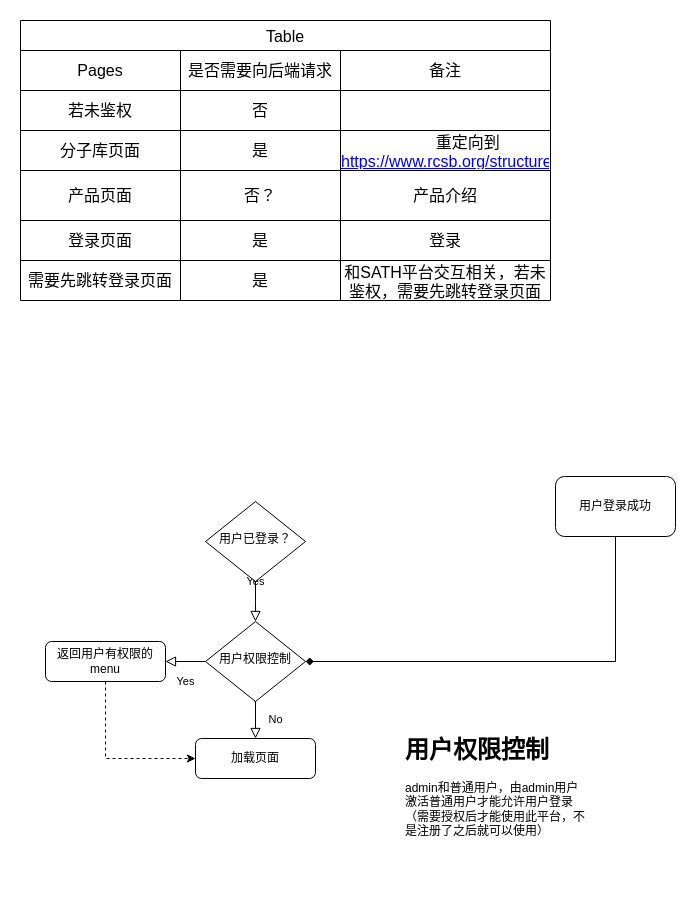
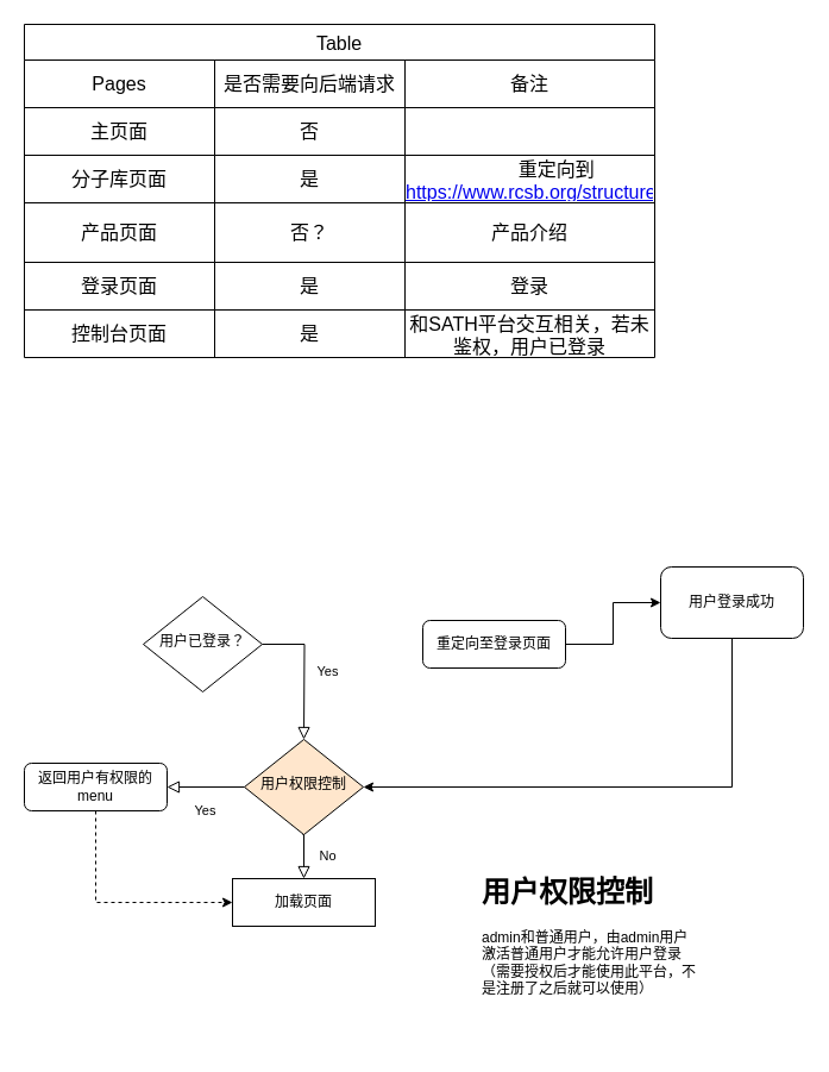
  <mxCell id="0" />
  <mxCell id="1" parent="0" />
  <mxCell id="2" value="Table" style="shape=table;startSize=30;container=1;collapsible=0;childLayout=tableLayout;strokeColor=default;fontSize=16;" parent="1" vertex="1"><mxGeometry x="20" y="20" width="530" height="280.0" as="geometry" /></mxCell>
  <mxCell id="3" value="" style="shape=tableRow;horizontal=0;startSize=0;swimlaneHead=0;swimlaneBody=0;strokeColor=inherit;top=0;left=0;bottom=0;right=0;collapsible=0;dropTarget=0;fillColor=none;points=[[0,0.5],[1,0.5]];portConstraint=eastwest;fontSize=16;" parent="2" vertex="1"><mxGeometry y="30" width="530" height="40" as="geometry" /></mxCell>
  <mxCell id="4" value="Pages" style="shape=partialRectangle;html=1;whiteSpace=wrap;connectable=0;strokeColor=inherit;overflow=hidden;fillColor=none;top=0;left=0;bottom=0;right=0;pointerEvents=1;fontSize=16;" parent="3" vertex="1"><mxGeometry width="160" height="40" as="geometry"><mxRectangle width="160" height="40" as="alternateBounds" /></mxGeometry></mxCell>
  <mxCell id="5" value="是否需要向后端请求" style="shape=partialRectangle;html=1;whiteSpace=wrap;connectable=0;strokeColor=inherit;overflow=hidden;fillColor=none;top=0;left=0;bottom=0;right=0;pointerEvents=1;fontSize=16;" parent="3" vertex="1"><mxGeometry x="160" width="160" height="40" as="geometry"><mxRectangle width="160" height="40" as="alternateBounds" /></mxGeometry></mxCell>
  <mxCell id="6" value="备注" style="shape=partialRectangle;html=1;whiteSpace=wrap;connectable=0;strokeColor=inherit;overflow=hidden;fillColor=none;top=0;left=0;bottom=0;right=0;pointerEvents=1;fontSize=16;" parent="3" vertex="1"><mxGeometry x="320" width="210" height="40" as="geometry"><mxRectangle width="210" height="40" as="alternateBounds" /></mxGeometry></mxCell>
  <mxCell id="7" value="" style="shape=tableRow;horizontal=0;startSize=0;swimlaneHead=0;swimlaneBody=0;strokeColor=inherit;top=0;left=0;bottom=0;right=0;collapsible=0;dropTarget=0;fillColor=none;points=[[0,0.5],[1,0.5]];portConstraint=eastwest;fontSize=16;" parent="2" vertex="1"><mxGeometry y="70" width="530" height="40" as="geometry" /></mxCell>
- <mxCell id="8" value="若未鉴权" style="shape=partialRectangle;html=1;whiteSpace=wrap;connectable=0;strokeColor=inherit;overflow=hidden;fillColor=none;top=0;left=0;bottom=0;right=0;pointerEvents=1;fontSize=16;" parent="7" vertex="1"><mxGeometry width="160" height="40" as="geometry"><mxRectangle width="160" height="40" as="alternateBounds" /></mxGeometry></mxCell>
+ <mxCell id="8" value="主页面" style="shape=partialRectangle;html=1;whiteSpace=wrap;connectable=0;strokeColor=inherit;overflow=hidden;fillColor=none;top=0;left=0;bottom=0;right=0;pointerEvents=1;fontSize=16;" parent="7" vertex="1"><mxGeometry width="160" height="40" as="geometry"><mxRectangle width="160" height="40" as="alternateBounds" /></mxGeometry></mxCell>
  <mxCell id="9" value="否" style="shape=partialRectangle;html=1;whiteSpace=wrap;connectable=0;strokeColor=inherit;overflow=hidden;fillColor=none;top=0;left=0;bottom=0;right=0;pointerEvents=1;fontSize=16;" parent="7" vertex="1"><mxGeometry x="160" width="160" height="40" as="geometry"><mxRectangle width="160" height="40" as="alternateBounds" /></mxGeometry></mxCell>
  <mxCell id="10" style="shape=partialRectangle;html=1;whiteSpace=wrap;connectable=0;strokeColor=inherit;overflow=hidden;fillColor=none;top=0;left=0;bottom=0;right=0;pointerEvents=1;fontSize=16;" parent="7" vertex="1"><mxGeometry x="320" width="210" height="40" as="geometry"><mxRectangle width="210" height="40" as="alternateBounds" /></mxGeometry></mxCell>
  <mxCell id="11" value="" style="shape=tableRow;horizontal=0;startSize=0;swimlaneHead=0;swimlaneBody=0;strokeColor=inherit;top=0;left=0;bottom=0;right=0;collapsible=0;dropTarget=0;fillColor=none;points=[[0,0.5],[1,0.5]];portConstraint=eastwest;fontSize=16;" parent="2" vertex="1"><mxGeometry y="110" width="530" height="40" as="geometry" /></mxCell>
  <mxCell id="12" value="分子库页面" style="shape=partialRectangle;html=1;whiteSpace=wrap;connectable=0;strokeColor=inherit;overflow=hidden;fillColor=none;top=0;left=0;bottom=0;right=0;pointerEvents=1;fontSize=16;" parent="11" vertex="1"><mxGeometry width="160" height="40" as="geometry"><mxRectangle width="160" height="40" as="alternateBounds" /></mxGeometry></mxCell>
  <mxCell id="13" value="是" style="shape=partialRectangle;html=1;whiteSpace=wrap;connectable=0;strokeColor=inherit;overflow=hidden;fillColor=none;top=0;left=0;bottom=0;right=0;pointerEvents=1;fontSize=16;" parent="11" vertex="1"><mxGeometry x="160" width="160" height="40" as="geometry"><mxRectangle width="160" height="40" as="alternateBounds" /></mxGeometry></mxCell>
  <mxCell id="14" value="重定向到&lt;a href=&quot;https://www.rcsb.org/structure/7T8X&quot;&gt;https://www.rcsb.org/structure/5T8X&lt;/a&gt;" style="shape=partialRectangle;html=1;whiteSpace=wrap;connectable=0;strokeColor=inherit;overflow=hidden;fillColor=none;top=0;left=0;bottom=0;right=0;pointerEvents=1;fontSize=16;" parent="11" vertex="1"><mxGeometry x="320" width="210" height="40" as="geometry"><mxRectangle width="210" height="40" as="alternateBounds" /></mxGeometry></mxCell>
  <mxCell id="15" style="shape=tableRow;horizontal=0;startSize=0;swimlaneHead=0;swimlaneBody=0;strokeColor=inherit;top=0;left=0;bottom=0;right=0;collapsible=0;dropTarget=0;fillColor=none;points=[[0,0.5],[1,0.5]];portConstraint=eastwest;fontSize=16;" parent="2" vertex="1"><mxGeometry y="150" width="530" height="50" as="geometry" /></mxCell>
  <mxCell id="16" value="产品页面" style="shape=partialRectangle;html=1;whiteSpace=wrap;connectable=0;strokeColor=inherit;overflow=hidden;fillColor=none;top=0;left=0;bottom=0;right=0;pointerEvents=1;fontSize=16;" parent="15" vertex="1"><mxGeometry width="160" height="50" as="geometry"><mxRectangle width="160" height="50" as="alternateBounds" /></mxGeometry></mxCell>
  <mxCell id="17" value="否？" style="shape=partialRectangle;html=1;whiteSpace=wrap;connectable=0;strokeColor=inherit;overflow=hidden;fillColor=none;top=0;left=0;bottom=0;right=0;pointerEvents=1;fontSize=16;" parent="15" vertex="1"><mxGeometry x="160" width="160" height="50" as="geometry"><mxRectangle width="160" height="50" as="alternateBounds" /></mxGeometry></mxCell>
  <mxCell id="18" value="产品介绍" style="shape=partialRectangle;html=1;whiteSpace=wrap;connectable=0;strokeColor=inherit;overflow=hidden;fillColor=none;top=0;left=0;bottom=0;right=0;pointerEvents=1;fontSize=16;" parent="15" vertex="1"><mxGeometry x="320" width="210" height="50" as="geometry"><mxRectangle width="210" height="50" as="alternateBounds" /></mxGeometry></mxCell>
  <mxCell id="19" style="shape=tableRow;horizontal=0;startSize=0;swimlaneHead=0;swimlaneBody=0;strokeColor=inherit;top=0;left=0;bottom=0;right=0;collapsible=0;dropTarget=0;fillColor=none;points=[[0,0.5],[1,0.5]];portConstraint=eastwest;fontSize=16;" parent="2" vertex="1"><mxGeometry y="200" width="530" height="40" as="geometry" /></mxCell>
  <mxCell id="20" value="登录页面" style="shape=partialRectangle;html=1;whiteSpace=wrap;connectable=0;strokeColor=inherit;overflow=hidden;fillColor=none;top=0;left=0;bottom=0;right=0;pointerEvents=1;fontSize=16;" parent="19" vertex="1"><mxGeometry width="160" height="40" as="geometry"><mxRectangle width="160" height="40" as="alternateBounds" /></mxGeometry></mxCell>
  <mxCell id="21" value="是" style="shape=partialRectangle;html=1;whiteSpace=wrap;connectable=0;strokeColor=inherit;overflow=hidden;fillColor=none;top=0;left=0;bottom=0;right=0;pointerEvents=1;fontSize=16;" parent="19" vertex="1"><mxGeometry x="160" width="160" height="40" as="geometry"><mxRectangle width="160" height="40" as="alternateBounds" /></mxGeometry></mxCell>
  <mxCell id="22" value="登录" style="shape=partialRectangle;html=1;whiteSpace=wrap;connectable=0;strokeColor=inherit;overflow=hidden;fillColor=none;top=0;left=0;bottom=0;right=0;pointerEvents=1;fontSize=16;" parent="19" vertex="1"><mxGeometry x="320" width="210" height="40" as="geometry"><mxRectangle width="210" height="40" as="alternateBounds" /></mxGeometry></mxCell>
  <mxCell id="23" style="shape=tableRow;horizontal=0;startSize=0;swimlaneHead=0;swimlaneBody=0;strokeColor=inherit;top=0;left=0;bottom=0;right=0;collapsible=0;dropTarget=0;fillColor=none;points=[[0,0.5],[1,0.5]];portConstraint=eastwest;fontSize=16;" parent="2" vertex="1"><mxGeometry y="240" width="530" height="40" as="geometry" /></mxCell>
- <mxCell id="24" value="需要先跳转登录页面" style="shape=partialRectangle;html=1;whiteSpace=wrap;connectable=0;strokeColor=inherit;overflow=hidden;fillColor=none;top=0;left=0;bottom=0;right=0;pointerEvents=1;fontSize=16;" parent="23" vertex="1"><mxGeometry width="160" height="40" as="geometry"><mxRectangle width="160" height="40" as="alternateBounds" /></mxGeometry></mxCell>
+ <mxCell id="24" value="控制台页面" style="shape=partialRectangle;html=1;whiteSpace=wrap;connectable=0;strokeColor=inherit;overflow=hidden;fillColor=none;top=0;left=0;bottom=0;right=0;pointerEvents=1;fontSize=16;" parent="23" vertex="1"><mxGeometry width="160" height="40" as="geometry"><mxRectangle width="160" height="40" as="alternateBounds" /></mxGeometry></mxCell>
  <mxCell id="25" value="是" style="shape=partialRectangle;html=1;whiteSpace=wrap;connectable=0;strokeColor=inherit;overflow=hidden;fillColor=none;top=0;left=0;bottom=0;right=0;pointerEvents=1;fontSize=16;" parent="23" vertex="1"><mxGeometry x="160" width="160" height="40" as="geometry"><mxRectangle width="160" height="40" as="alternateBounds" /></mxGeometry></mxCell>
- <mxCell id="26" value="和SATH平台交互相关，若未鉴权，需要先跳转登录页面" style="shape=partialRectangle;html=1;whiteSpace=wrap;connectable=0;strokeColor=inherit;overflow=hidden;fillColor=none;top=0;left=0;bottom=0;right=0;pointerEvents=1;fontSize=16;" parent="23" vertex="1"><mxGeometry x="320" width="210" height="40" as="geometry"><mxRectangle width="210" height="40" as="alternateBounds" /></mxGeometry></mxCell>
+ <mxCell id="26" value="和SATH平台交互相关，若未鉴权，用户已登录" style="shape=partialRectangle;html=1;whiteSpace=wrap;connectable=0;strokeColor=inherit;overflow=hidden;fillColor=none;top=0;left=0;bottom=0;right=0;pointerEvents=1;fontSize=16;" parent="23" vertex="1"><mxGeometry x="320" width="210" height="40" as="geometry"><mxRectangle width="210" height="40" as="alternateBounds" /></mxGeometry></mxCell>
  <mxCell id="27" value="Yes" style="rounded=0;html=1;jettySize=auto;orthogonalLoop=1;fontSize=11;endArrow=block;endFill=0;endSize=8;strokeWidth=1;shadow=0;labelBackgroundColor=none;edgeStyle=orthogonalEdgeStyle;" parent="1" source="28" edge="1"><mxGeometry y="20" relative="1" as="geometry"><mxPoint as="offset" /><mxPoint x="255" y="621" as="targetPoint" /></mxGeometry></mxCell>
- <mxCell id="28" value="用户已登录？" style="rhombus;whiteSpace=wrap;html=1;shadow=0;fontFamily=Helvetica;fontSize=12;align=center;strokeWidth=1;spacing=6;spacingTop=-4;" parent="1" vertex="1"><mxGeometry x="205" y="501" width="100" height="80" as="geometry" /></mxCell>
- <mxCell id="31" value="加载页面" style="rounded=1;whiteSpace=wrap;html=1;fontSize=12;glass=0;strokeWidth=1;shadow=0;" parent="1" vertex="1"><mxGeometry x="195" y="738" width="120" height="40" as="geometry" /></mxCell>
- <mxCell id="32" style="edgeStyle=orthogonalEdgeStyle;rounded=0;orthogonalLoop=1;jettySize=auto;html=1;entryX=1;entryY=0.5;entryDx=0;entryDy=0;endArrow=diamond;" parent="1" source="33" target="34" edge="1"><mxGeometry relative="1" as="geometry"><Array as="points"><mxPoint x="615" y="661" /></Array></mxGeometry></mxCell>
+ <mxCell id="28" value="用户已登录？" style="rhombus;whiteSpace=wrap;html=1;shadow=0;fontFamily=Helvetica;fontSize=12;align=center;strokeWidth=1;spacing=6;spacingTop=-4;" parent="1" vertex="1"><mxGeometry x="120" y="501" width="100" height="80" as="geometry" /></mxCell>
+ <mxCell id="29" value="" style="edgeStyle=orthogonalEdgeStyle;rounded=0;orthogonalLoop=1;jettySize=auto;html=1;" parent="1" source="30" target="33" edge="1"><mxGeometry relative="1" as="geometry" /></mxCell>
+ <mxCell id="30" value="重定向至登录页面" style="rounded=1;whiteSpace=wrap;html=1;fontSize=12;glass=0;strokeWidth=1;shadow=0;" parent="1" vertex="1"><mxGeometry x="355" y="521" width="120" height="40" as="geometry" /></mxCell>
+ <mxCell id="31" value="加载页面" style="whiteSpace=wrap;html=1;fontSize=12;glass=0;strokeWidth=1;shadow=0;rounded=0;" parent="1" vertex="1"><mxGeometry x="195" y="738" width="120" height="40" as="geometry" /></mxCell>
+ <mxCell id="32" style="edgeStyle=orthogonalEdgeStyle;rounded=0;orthogonalLoop=1;jettySize=auto;html=1;entryX=1;entryY=0.5;entryDx=0;entryDy=0;" parent="1" source="33" target="34" edge="1"><mxGeometry relative="1" as="geometry"><Array as="points"><mxPoint x="615" y="661" /></Array></mxGeometry></mxCell>
  <mxCell id="33" value="用户登录成功" style="whiteSpace=wrap;html=1;rounded=1;glass=0;strokeWidth=1;shadow=0;" parent="1" vertex="1"><mxGeometry x="555" y="476" width="120" height="60" as="geometry" /></mxCell>
- <mxCell id="34" value="用户权限控制" style="rhombus;whiteSpace=wrap;html=1;shadow=0;fontFamily=Helvetica;fontSize=12;align=center;strokeWidth=1;spacing=6;spacingTop=-4;" parent="1" vertex="1"><mxGeometry x="205" y="621" width="100" height="80" as="geometry" /></mxCell>
+ <mxCell id="34" value="用户权限控制" style="rhombus;whiteSpace=wrap;html=1;shadow=0;fontFamily=Helvetica;fontSize=12;align=center;strokeWidth=1;spacing=6;spacingTop=-4;fillColor=#ffe6cc;" parent="1" vertex="1"><mxGeometry x="205" y="621" width="100" height="80" as="geometry" /></mxCell>
  <mxCell id="35" value="No" style="rounded=0;html=1;jettySize=auto;orthogonalLoop=1;fontSize=11;endArrow=block;endFill=0;endSize=8;strokeWidth=1;shadow=0;labelBackgroundColor=none;edgeStyle=orthogonalEdgeStyle;exitX=0.5;exitY=1;exitDx=0;exitDy=0;entryX=0.5;entryY=0;entryDx=0;entryDy=0;" parent="1" target="31" edge="1"><mxGeometry y="20" relative="1" as="geometry"><mxPoint as="offset" /><mxPoint x="254" y="701" as="sourcePoint" /><mxPoint x="264" y="738" as="targetPoint" /></mxGeometry></mxCell>
  <mxCell id="36" value="Yes" style="rounded=0;html=1;jettySize=auto;orthogonalLoop=1;fontSize=11;endArrow=block;endFill=0;endSize=8;strokeWidth=1;shadow=0;labelBackgroundColor=none;edgeStyle=orthogonalEdgeStyle;exitX=0;exitY=0.5;exitDx=0;exitDy=0;entryX=1;entryY=0.5;entryDx=0;entryDy=0;" parent="1" source="34" target="38" edge="1"><mxGeometry y="20" relative="1" as="geometry"><mxPoint as="offset" /><mxPoint x="265" y="635" as="sourcePoint" /><mxPoint x="265" y="675" as="targetPoint" /></mxGeometry></mxCell>
  <mxCell id="37" style="edgeStyle=orthogonalEdgeStyle;rounded=0;orthogonalLoop=1;jettySize=auto;html=1;exitX=0.5;exitY=1;exitDx=0;exitDy=0;entryX=0;entryY=0.5;entryDx=0;entryDy=0;dashed=1;" parent="1" source="38" target="31" edge="1"><mxGeometry relative="1" as="geometry" /></mxCell>
- <mxCell id="38" value="返回用户有权限的menu" style="rounded=1;whiteSpace=wrap;html=1;fontSize=12;glass=0;strokeWidth=1;shadow=0;" parent="1" vertex="1"><mxGeometry x="45" y="641" width="120" height="40" as="geometry" /></mxCell>
+ <mxCell id="38" value="返回用户有权限的menu" style="rounded=1;whiteSpace=wrap;html=1;fontSize=12;glass=0;strokeWidth=1;shadow=0;" parent="1" vertex="1"><mxGeometry x="20" y="641" width="120" height="40" as="geometry" /></mxCell>
  <mxCell id="39" value="&lt;h1&gt;用户权限控制&lt;/h1&gt;&lt;p&gt;admin和普通用户，由admin用户激活普通用户才能允许用户登录（需要授权后才能使用此平台，不是注册了之后就可以使用）&lt;/p&gt;" style="text;html=1;strokeColor=none;fillColor=none;spacing=5;spacingTop=-20;whiteSpace=wrap;overflow=hidden;rounded=0;" parent="1" vertex="1"><mxGeometry x="400" y="730" width="190" height="149" as="geometry" /></mxCell>
